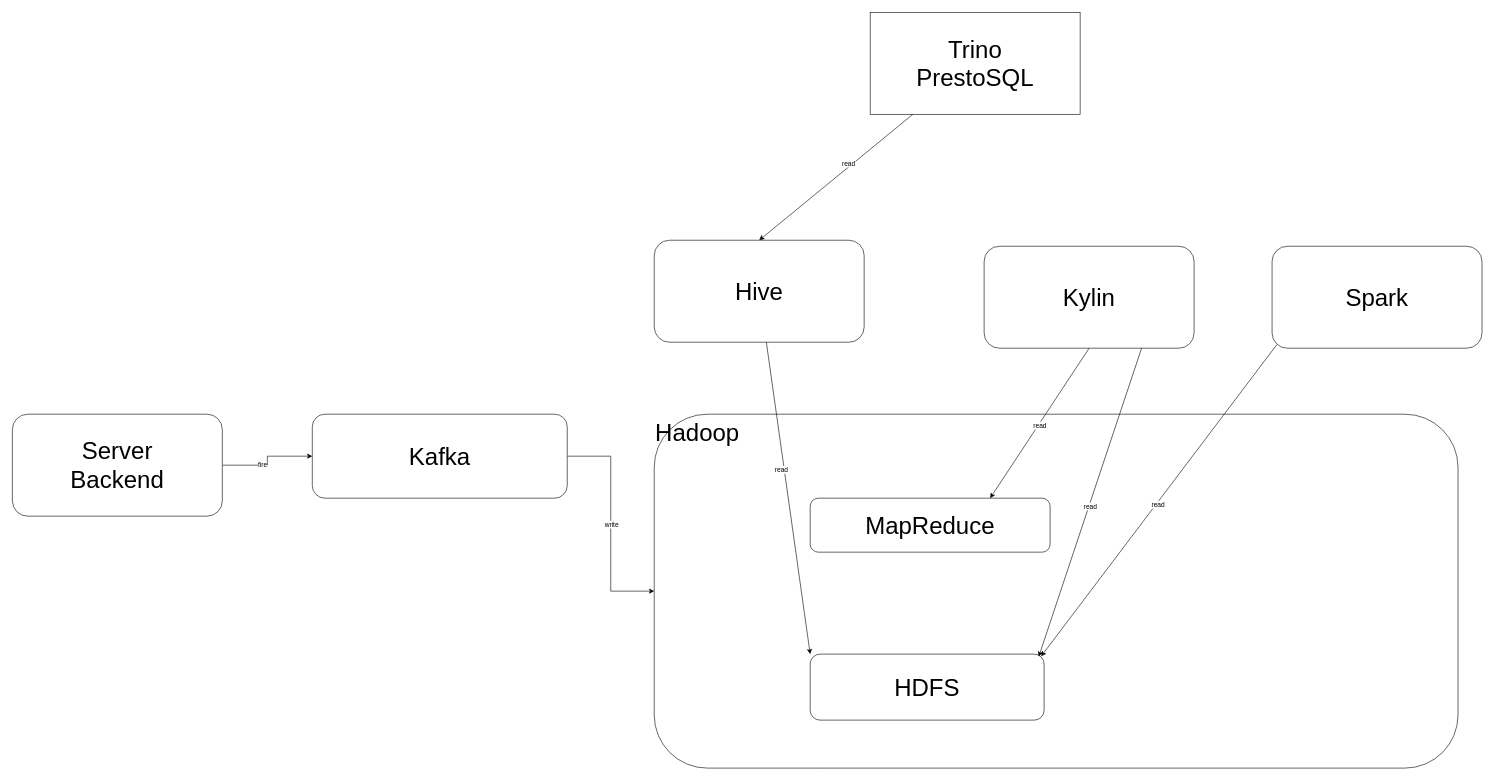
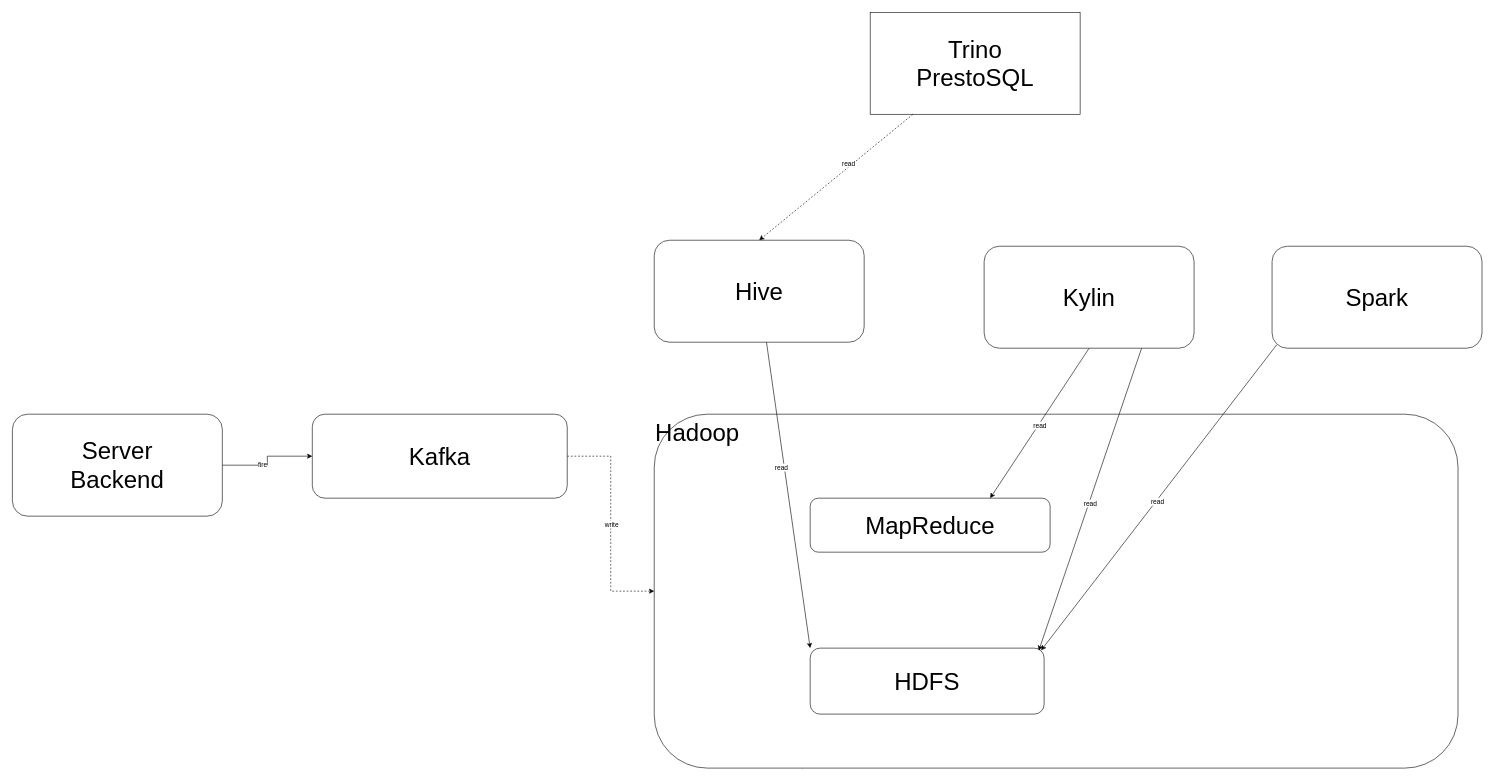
  <mxCell id="0" />
  <mxCell id="1" parent="0" />
  <mxCell id="2" style="edgeStyle=orthogonalEdgeStyle;rounded=0;orthogonalLoop=1;jettySize=auto;html=1;" edge="1" parent="1" source="4" target="7"><mxGeometry relative="1" as="geometry" /></mxCell>
  <mxCell id="3" value="fire" style="edgeLabel;html=1;align=center;verticalAlign=middle;resizable=0;points=[];" vertex="1" connectable="0" parent="2"><mxGeometry x="-0.196" y="1" relative="1" as="geometry"><mxPoint as="offset" /></mxGeometry></mxCell>
  <mxCell id="4" value="Server&lt;br style=&quot;font-size: 40px;&quot;&gt;Backend" style="rounded=1;whiteSpace=wrap;html=1;fontSize=40;" vertex="1" parent="1"><mxGeometry x="20" y="690" width="350" height="170" as="geometry" /></mxCell>
- <mxCell id="5" style="edgeStyle=orthogonalEdgeStyle;rounded=0;orthogonalLoop=1;jettySize=auto;html=1;" edge="1" parent="1" source="7" target="10"><mxGeometry relative="1" as="geometry" /></mxCell>
+ <mxCell id="5" style="edgeStyle=orthogonalEdgeStyle;rounded=0;orthogonalLoop=1;jettySize=auto;html=1;dashed=1;" edge="1" parent="1" source="7" target="10"><mxGeometry relative="1" as="geometry" /></mxCell>
  <mxCell id="6" value="write" style="edgeLabel;html=1;align=center;verticalAlign=middle;resizable=0;points=[];" vertex="1" connectable="0" parent="5"><mxGeometry x="0.004" y="1" relative="1" as="geometry"><mxPoint as="offset" /></mxGeometry></mxCell>
  <mxCell id="7" value="Kafka" style="rounded=1;whiteSpace=wrap;html=1;fontSize=40;" vertex="1" parent="1"><mxGeometry x="520" y="690" width="425" height="140" as="geometry" /></mxCell>
  <mxCell id="8" style="rounded=0;orthogonalLoop=1;jettySize=auto;html=1;endArrow=none;" edge="1" parent="1" source="10" target="11"><mxGeometry relative="1" as="geometry" /></mxCell>
  <mxCell id="9" value="write" style="edgeLabel;html=1;align=center;verticalAlign=middle;resizable=0;points=[];" vertex="1" connectable="0" parent="8"><mxGeometry x="-0.038" y="-2" relative="1" as="geometry"><mxPoint y="1" as="offset" /></mxGeometry></mxCell>
  <mxCell id="10" value="Hadoop" style="rounded=1;whiteSpace=wrap;html=1;fontSize=40;verticalAlign=top;align=left;" vertex="1" parent="1"><mxGeometry x="1090" y="690" width="1340" height="590" as="geometry" /></mxCell>
- <mxCell id="11" value="HDFS" style="rounded=1;whiteSpace=wrap;html=1;fontSize=40;" vertex="1" parent="1"><mxGeometry x="1350" y="1090" width="390" height="110" as="geometry" /></mxCell>
+ <mxCell id="11" value="HDFS" style="rounded=1;whiteSpace=wrap;html=1;fontSize=40;" vertex="1" parent="1"><mxGeometry x="1350" y="1080" width="390" height="110" as="geometry" /></mxCell>
  <mxCell id="12" value="Spark" style="rounded=1;whiteSpace=wrap;html=1;fontSize=40;" vertex="1" parent="1"><mxGeometry x="2120" y="410" width="350" height="170" as="geometry" /></mxCell>
  <mxCell id="13" value="" style="endArrow=classic;html=1;rounded=0;exitX=0.022;exitY=0.967;exitDx=0;exitDy=0;exitPerimeter=0;entryX=0.987;entryY=0.034;entryDx=0;entryDy=0;entryPerimeter=0;" edge="1" parent="1" source="12" target="11"><mxGeometry width="50" height="50" relative="1" as="geometry"><mxPoint x="1780" y="850" as="sourcePoint" /><mxPoint x="1830" y="800" as="targetPoint" /></mxGeometry></mxCell>
  <mxCell id="14" value="read" style="edgeLabel;html=1;align=center;verticalAlign=middle;resizable=0;points=[];" vertex="1" connectable="0" parent="13"><mxGeometry x="0.021" y="2" relative="1" as="geometry"><mxPoint as="offset" /></mxGeometry></mxCell>
  <mxCell id="15" value="Kylin" style="rounded=1;whiteSpace=wrap;html=1;fontSize=40;" vertex="1" parent="1"><mxGeometry x="1640" y="410" width="350" height="170" as="geometry" /></mxCell>
  <mxCell id="16" value="Hive" style="rounded=1;whiteSpace=wrap;html=1;fontSize=40;" vertex="1" parent="1"><mxGeometry x="1090" y="400" width="350" height="170" as="geometry" /></mxCell>
  <mxCell id="17" value="MapReduce" style="rounded=1;whiteSpace=wrap;html=1;fontSize=40;" vertex="1" parent="1"><mxGeometry x="1350" y="830" width="400" height="90" as="geometry" /></mxCell>
  <mxCell id="18" value="Trino&lt;br&gt;PrestoSQL" style="whiteSpace=wrap;html=1;fontSize=40;rounded=0;" vertex="1" parent="1"><mxGeometry x="1450" y="20" width="350" height="170" as="geometry" /></mxCell>
  <mxCell id="19" value="" style="endArrow=classic;html=1;rounded=0;entryX=0;entryY=0;entryDx=0;entryDy=0;" edge="1" parent="1" source="16" target="11"><mxGeometry width="50" height="50" relative="1" as="geometry"><mxPoint x="960" y="680" as="sourcePoint" /><mxPoint x="1010" y="630" as="targetPoint" /></mxGeometry></mxCell>
  <mxCell id="20" value="read" style="edgeLabel;html=1;align=center;verticalAlign=middle;resizable=0;points=[];" vertex="1" connectable="0" parent="19"><mxGeometry x="-0.185" y="-5" relative="1" as="geometry"><mxPoint as="offset" /></mxGeometry></mxCell>
  <mxCell id="21" value="" style="endArrow=classic;html=1;rounded=0;exitX=0.5;exitY=1;exitDx=0;exitDy=0;entryX=0.75;entryY=0;entryDx=0;entryDy=0;" edge="1" parent="1" source="15" target="17"><mxGeometry width="50" height="50" relative="1" as="geometry"><mxPoint x="2138" y="584" as="sourcePoint" /><mxPoint x="1745" y="1094" as="targetPoint" /></mxGeometry></mxCell>
  <mxCell id="22" value="read" style="edgeLabel;html=1;align=center;verticalAlign=middle;resizable=0;points=[];" vertex="1" connectable="0" parent="21"><mxGeometry x="0.021" y="2" relative="1" as="geometry"><mxPoint as="offset" /></mxGeometry></mxCell>
  <mxCell id="23" value="" style="endArrow=classic;html=1;rounded=0;exitX=0.75;exitY=1;exitDx=0;exitDy=0;entryX=0.977;entryY=0.038;entryDx=0;entryDy=0;entryPerimeter=0;" edge="1" parent="1" source="15" target="11"><mxGeometry width="50" height="50" relative="1" as="geometry"><mxPoint x="2138" y="584" as="sourcePoint" /><mxPoint x="1745" y="1094" as="targetPoint" /></mxGeometry></mxCell>
  <mxCell id="24" value="read" style="edgeLabel;html=1;align=center;verticalAlign=middle;resizable=0;points=[];" vertex="1" connectable="0" parent="23"><mxGeometry x="0.021" y="2" relative="1" as="geometry"><mxPoint as="offset" /></mxGeometry></mxCell>
- <mxCell id="25" value="" style="endArrow=classic;html=1;rounded=0;entryX=0.5;entryY=0;entryDx=0;entryDy=0;" edge="1" parent="1" source="18" target="16"><mxGeometry width="50" height="50" relative="1" as="geometry"><mxPoint x="1287" y="580" as="sourcePoint" /><mxPoint x="1360" y="1090" as="targetPoint" /></mxGeometry></mxCell>
+ <mxCell id="25" value="" style="endArrow=classic;html=1;rounded=0;entryX=0.5;entryY=0;entryDx=0;entryDy=0;dashed=1;" edge="1" parent="1" source="18" target="16"><mxGeometry width="50" height="50" relative="1" as="geometry"><mxPoint x="1287" y="580" as="sourcePoint" /><mxPoint x="1360" y="1090" as="targetPoint" /></mxGeometry></mxCell>
  <mxCell id="26" value="read" style="edgeLabel;html=1;align=center;verticalAlign=middle;resizable=0;points=[];" vertex="1" connectable="0" parent="25"><mxGeometry x="-0.185" y="-5" relative="1" as="geometry"><mxPoint as="offset" /></mxGeometry></mxCell>
